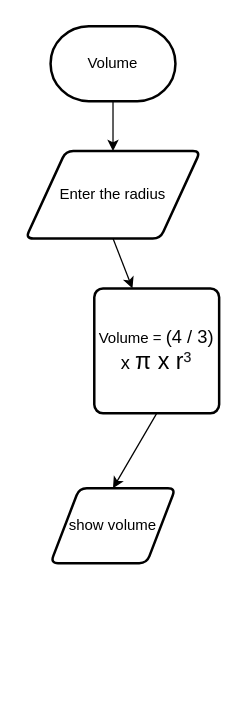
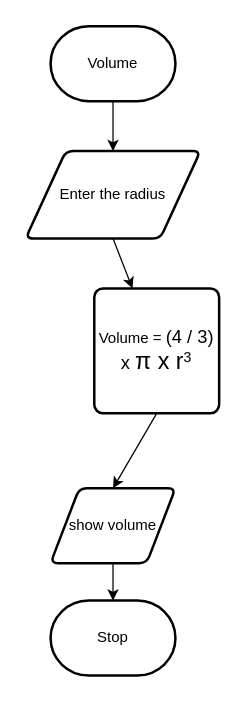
  <mxCell id="0" />
  <mxCell id="1" parent="0" />
  <mxCell id="2" style="edgeStyle=none;html=1;exitX=0.5;exitY=1;exitDx=0;exitDy=0;exitPerimeter=0;" edge="1" parent="1" source="3" target="5"><mxGeometry relative="1" as="geometry"><mxPoint x="90" y="140" as="targetPoint" /></mxGeometry></mxCell>
  <mxCell id="3" value="Volume" style="strokeWidth=2;html=1;shape=mxgraph.flowchart.terminator;whiteSpace=wrap;" vertex="1" parent="1"><mxGeometry x="40" y="20" width="100" height="60" as="geometry" /></mxCell>
  <mxCell id="4" style="edgeStyle=none;html=1;exitX=0.5;exitY=1;exitDx=0;exitDy=0;" edge="1" parent="1" source="5" target="7"><mxGeometry relative="1" as="geometry"><mxPoint x="90" y="240" as="targetPoint" /></mxGeometry></mxCell>
  <mxCell id="5" value="Enter the radius" style="shape=parallelogram;html=1;strokeWidth=2;perimeter=parallelogramPerimeter;whiteSpace=wrap;rounded=1;arcSize=12;size=0.23;" vertex="1" parent="1"><mxGeometry x="20" y="120" width="140" height="70" as="geometry" /></mxCell>
  <mxCell id="6" style="edgeStyle=none;html=1;exitX=0.5;exitY=1;exitDx=0;exitDy=0;" edge="1" parent="1" source="7"><mxGeometry relative="1" as="geometry"><mxPoint x="90" y="390" as="targetPoint" /></mxGeometry></mxCell>
  <mxCell id="7" value="Volume =&amp;nbsp;&lt;span id=&quot;docs-internal-guid-3198db8b-7fff-16c4-b0ac-e0cbc7dadb79&quot;&gt;&lt;span style=&quot;font-size: 11pt ; font-family: &amp;#34;cabin&amp;#34; , sans-serif ; background-color: transparent ; vertical-align: baseline&quot;&gt;(4 / 3) x &lt;/span&gt;&lt;span style=&quot;font-size: 14pt ; font-family: &amp;#34;arial&amp;#34; ; background-color: rgb(255 , 255 , 255) ; vertical-align: baseline&quot;&gt;π&lt;/span&gt;&lt;span style=&quot;font-size: 14pt ; font-family: &amp;#34;arial&amp;#34; ; color: rgb(77 , 81 , 86) ; background-color: rgb(255 , 255 , 255) ; vertical-align: baseline&quot;&gt; &lt;/span&gt;&lt;span style=&quot;font-size: 14pt ; font-family: &amp;#34;arial&amp;#34; ; background-color: rgb(255 , 255 , 255) ; vertical-align: baseline&quot;&gt;x r&lt;/span&gt;&lt;span style=&quot;font-size: 14pt ; font-family: &amp;#34;arial&amp;#34; ; color: rgb(32 , 33 , 36) ; background-color: rgb(255 , 255 , 255) ; vertical-align: baseline&quot;&gt;³&lt;/span&gt;&lt;/span&gt;" style="rounded=1;whiteSpace=wrap;html=1;absoluteArcSize=1;arcSize=14;strokeWidth=2;" vertex="1" parent="1"><mxGeometry x="75" y="230" width="100" height="100" as="geometry" /></mxCell>
+ <mxCell id="8" style="edgeStyle=none;html=1;exitX=0.5;exitY=1;exitDx=0;exitDy=0;" edge="1" parent="1" source="9" target="10"><mxGeometry relative="1" as="geometry"><mxPoint x="90" y="510" as="targetPoint" /></mxGeometry></mxCell>
  <mxCell id="9" value="show volume" style="shape=parallelogram;html=1;strokeWidth=2;perimeter=parallelogramPerimeter;whiteSpace=wrap;rounded=1;arcSize=12;size=0.23;" vertex="1" parent="1"><mxGeometry x="40" y="390" width="100" height="60" as="geometry" /></mxCell>
+ <mxCell id="10" value="Stop" style="strokeWidth=2;html=1;shape=mxgraph.flowchart.terminator;whiteSpace=wrap;" vertex="1" parent="1"><mxGeometry x="40" y="480" width="100" height="60" as="geometry" /></mxCell>
